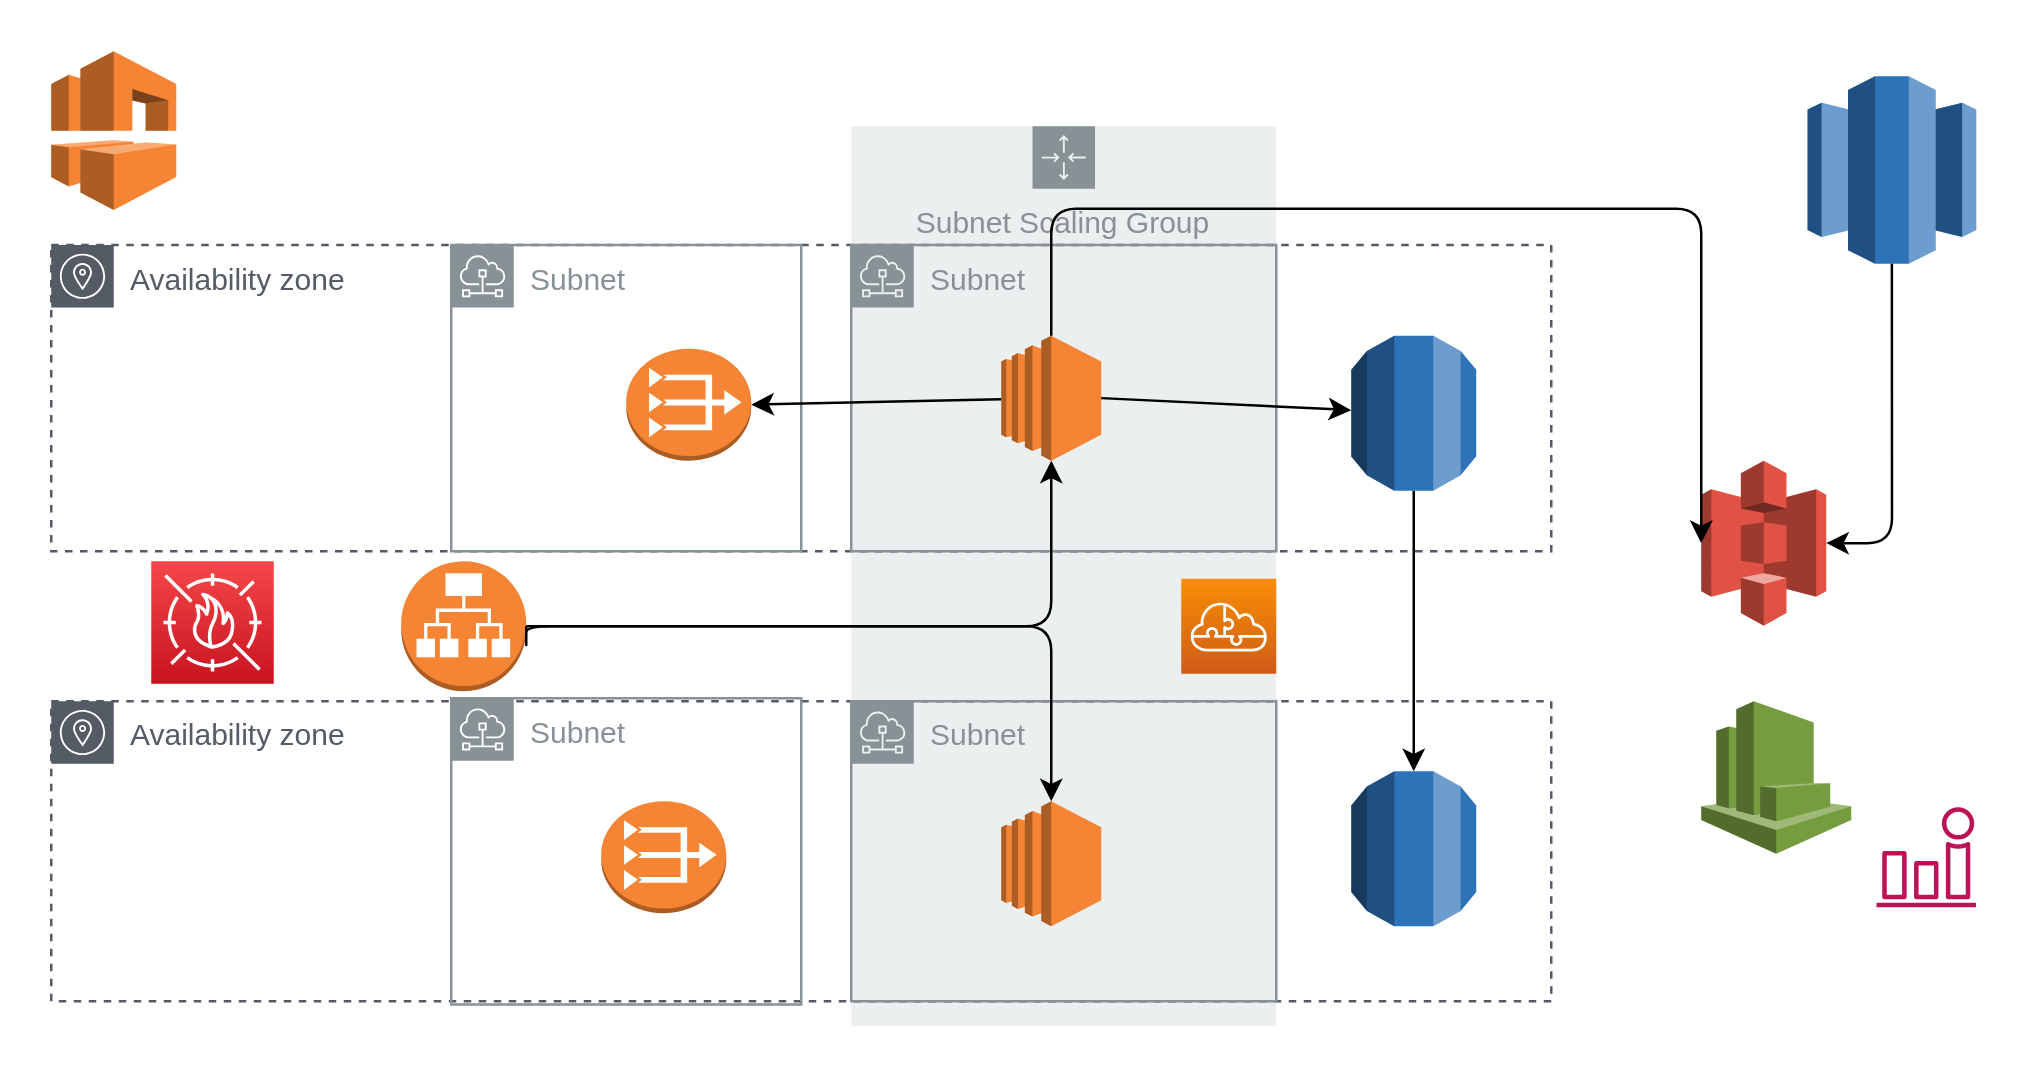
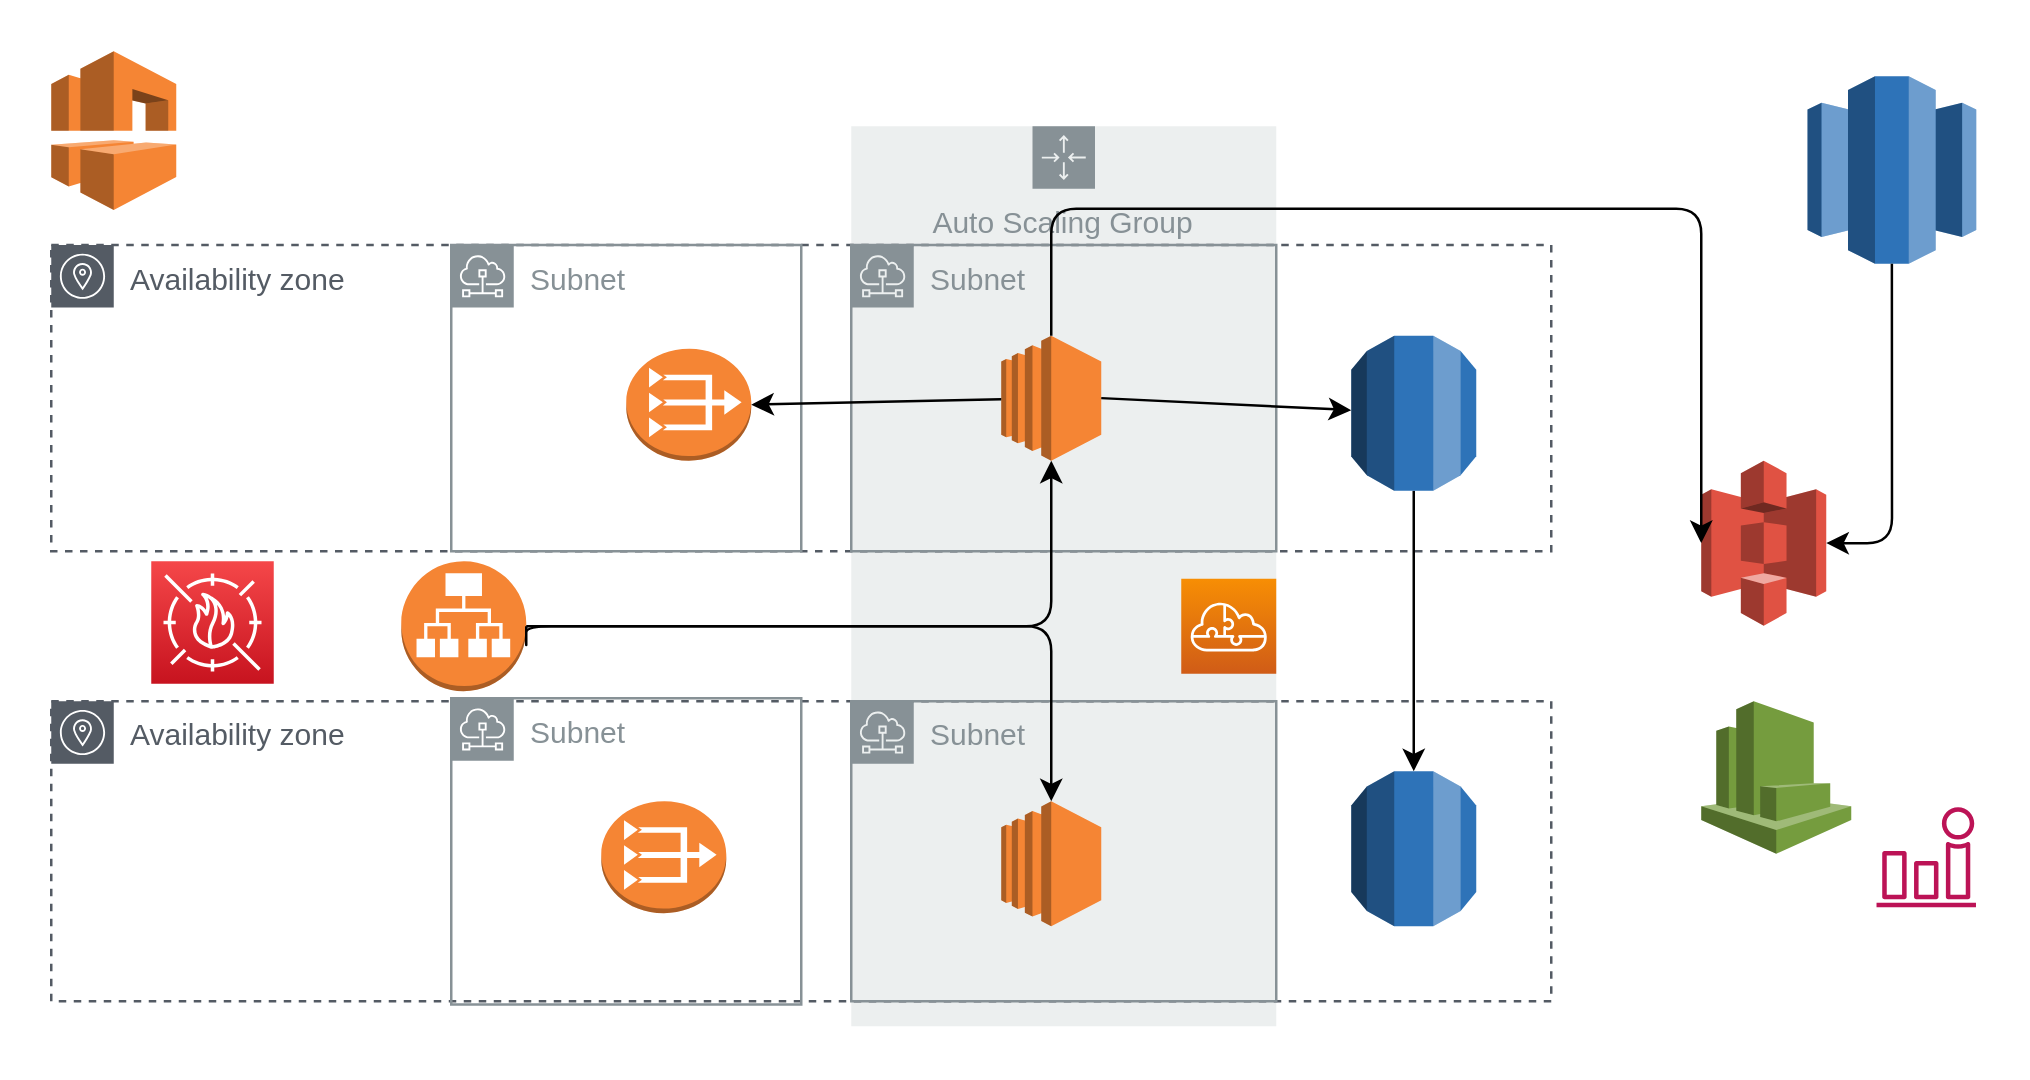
  <mxCell id="0" />
  <mxCell id="1" parent="0" />
- <mxCell id="2" value="Subnet Scaling Group" style="outlineConnect=0;gradientColor=none;html=1;whiteSpace=wrap;fontSize=12;fontStyle=0;shape=mxgraph.aws4.groupCenter;grIcon=mxgraph.aws4.group_auto_scaling_group;grStroke=0;strokeColor=#879196;fillColor=#ECEFEF;verticalAlign=top;align=center;fontColor=#879196;dashed=0;spacingTop=25;" vertex="1" parent="1"><mxGeometry x="340" y="50" width="170" height="360" as="geometry" /></mxCell>
+ <mxCell id="2" value="Auto Scaling Group" style="outlineConnect=0;gradientColor=none;html=1;whiteSpace=wrap;fontSize=12;fontStyle=0;shape=mxgraph.aws4.groupCenter;grIcon=mxgraph.aws4.group_auto_scaling_group;grStroke=0;strokeColor=#879196;fillColor=#ECEFEF;verticalAlign=top;align=center;fontColor=#879196;dashed=0;spacingTop=25;" vertex="1" parent="1"><mxGeometry x="340" y="50" width="170" height="360" as="geometry" /></mxCell>
  <mxCell id="3" value="Availability zone" style="outlineConnect=0;gradientColor=none;html=1;whiteSpace=wrap;fontSize=12;fontStyle=0;shape=mxgraph.aws4.group;grIcon=mxgraph.aws4.group_availability_zone;strokeColor=#545B64;fillColor=none;verticalAlign=top;align=left;spacingLeft=30;fontColor=#545B64;dashed=1;" vertex="1" parent="1"><mxGeometry x="20" y="280" width="600" height="120" as="geometry" /></mxCell>
  <mxCell id="4" value="Subnet" style="outlineConnect=0;gradientColor=none;html=1;whiteSpace=wrap;fontSize=12;fontStyle=0;shape=mxgraph.aws4.group;grIcon=mxgraph.aws4.group_subnet;strokeColor=#879196;fillColor=none;verticalAlign=top;align=left;spacingLeft=30;fontColor=#879196;dashed=0;" vertex="1" parent="1"><mxGeometry x="340" y="280" width="170" height="120" as="geometry" /></mxCell>
  <mxCell id="5" value="Availability zone" style="outlineConnect=0;gradientColor=none;html=1;whiteSpace=wrap;fontSize=12;fontStyle=0;shape=mxgraph.aws4.group;grIcon=mxgraph.aws4.group_availability_zone;strokeColor=#545B64;fillColor=none;verticalAlign=top;align=left;spacingLeft=30;fontColor=#545B64;dashed=1;" vertex="1" parent="1"><mxGeometry x="20" y="97.5" width="600" height="122.5" as="geometry" /></mxCell>
  <mxCell id="6" value="Subnet" style="outlineConnect=0;gradientColor=none;html=1;whiteSpace=wrap;fontSize=12;fontStyle=0;shape=mxgraph.aws4.group;grIcon=mxgraph.aws4.group_subnet;strokeColor=#879196;fillColor=none;verticalAlign=top;align=left;spacingLeft=30;fontColor=#879196;dashed=0;" vertex="1" parent="1"><mxGeometry x="340" y="97.5" width="170" height="122.5" as="geometry" /></mxCell>
  <mxCell id="7" value="" style="outlineConnect=0;dashed=0;verticalLabelPosition=bottom;verticalAlign=top;align=center;html=1;shape=mxgraph.aws3.ec2;fillColor=#F58534;gradientColor=none;" vertex="1" parent="1"><mxGeometry x="400" y="133.75" width="40" height="50" as="geometry" /></mxCell>
  <mxCell id="8" value="" style="outlineConnect=0;dashed=0;verticalLabelPosition=bottom;verticalAlign=top;align=center;html=1;shape=mxgraph.aws3.ec2;fillColor=#F58534;gradientColor=none;" vertex="1" parent="1"><mxGeometry x="400" y="320" width="40" height="50" as="geometry" /></mxCell>
  <mxCell id="9" value="" style="outlineConnect=0;dashed=0;verticalLabelPosition=bottom;verticalAlign=top;align=center;html=1;shape=mxgraph.aws3.application_load_balancer;fillColor=#F58534;gradientColor=none;" vertex="1" parent="1"><mxGeometry x="160" y="224" width="50" height="52" as="geometry" /></mxCell>
  <mxCell id="10" value="" style="edgeStyle=segmentEdgeStyle;endArrow=classic;html=1;exitX=1;exitY=0.5;exitDx=0;exitDy=0;exitPerimeter=0;" edge="1" parent="1" source="9" target="7"><mxGeometry width="50" height="50" relative="1" as="geometry"><mxPoint x="400" y="220" as="sourcePoint" /><mxPoint x="450" y="170" as="targetPoint" /><Array as="points"><mxPoint x="420" y="250" /></Array></mxGeometry></mxCell>
  <mxCell id="11" value="" style="edgeStyle=segmentEdgeStyle;endArrow=classic;html=1;entryX=0.5;entryY=0;entryDx=0;entryDy=0;entryPerimeter=0;" edge="1" parent="1" target="8"><mxGeometry width="50" height="50" relative="1" as="geometry"><mxPoint x="210" y="250" as="sourcePoint" /><mxPoint x="430" y="193.75" as="targetPoint" /><Array as="points"><mxPoint x="210" y="260" /><mxPoint x="210" y="250" /><mxPoint x="420" y="250" /></Array></mxGeometry></mxCell>
  <mxCell id="12" value="" style="outlineConnect=0;fontColor=#232F3E;gradientColor=#F78E04;gradientDirection=north;fillColor=#D05C17;strokeColor=#ffffff;dashed=0;verticalLabelPosition=bottom;verticalAlign=top;align=center;html=1;fontSize=12;fontStyle=0;aspect=fixed;shape=mxgraph.aws4.resourceIcon;resIcon=mxgraph.aws4.serverless_application_repository;" vertex="1" parent="1"><mxGeometry x="472" y="231" width="38" height="38" as="geometry" /></mxCell>
  <mxCell id="13" style="edgeStyle=orthogonalEdgeStyle;rounded=0;orthogonalLoop=1;jettySize=auto;html=1;exitX=0.5;exitY=1;exitDx=0;exitDy=0;exitPerimeter=0;entryX=0.5;entryY=0;entryDx=0;entryDy=0;entryPerimeter=0;" edge="1" parent="1" source="14" target="15"><mxGeometry relative="1" as="geometry" /></mxCell>
  <mxCell id="14" value="" style="outlineConnect=0;dashed=0;verticalLabelPosition=bottom;verticalAlign=top;align=center;html=1;shape=mxgraph.aws3.rds;fillColor=#2E73B8;gradientColor=none;" vertex="1" parent="1"><mxGeometry x="540" y="133.75" width="50" height="62" as="geometry" /></mxCell>
  <mxCell id="15" value="" style="outlineConnect=0;dashed=0;verticalLabelPosition=bottom;verticalAlign=top;align=center;html=1;shape=mxgraph.aws3.rds;fillColor=#2E73B8;gradientColor=none;" vertex="1" parent="1"><mxGeometry x="540" y="308" width="50" height="62" as="geometry" /></mxCell>
  <mxCell id="16" value="" style="endArrow=classic;html=1;exitX=1;exitY=0.5;exitDx=0;exitDy=0;exitPerimeter=0;" edge="1" parent="1" source="7" target="14"><mxGeometry width="50" height="50" relative="1" as="geometry"><mxPoint x="400" y="220" as="sourcePoint" /><mxPoint x="450" y="170" as="targetPoint" /></mxGeometry></mxCell>
  <mxCell id="17" value="Subnet" style="outlineConnect=0;gradientColor=none;html=1;whiteSpace=wrap;fontSize=12;fontStyle=0;shape=mxgraph.aws4.group;grIcon=mxgraph.aws4.group_subnet;strokeColor=#879196;fillColor=none;verticalAlign=top;align=left;spacingLeft=30;fontColor=#879196;dashed=0;" vertex="1" parent="1"><mxGeometry x="180" y="97.5" width="140" height="122.5" as="geometry" /></mxCell>
  <mxCell id="18" value="" style="outlineConnect=0;dashed=0;verticalLabelPosition=bottom;verticalAlign=top;align=center;html=1;shape=mxgraph.aws3.vpc_nat_gateway;fillColor=#F58534;gradientColor=none;" vertex="1" parent="1"><mxGeometry x="250" y="139" width="50" height="44.75" as="geometry" /></mxCell>
  <mxCell id="19" value="" style="endArrow=classic;html=1;entryX=1;entryY=0.5;entryDx=0;entryDy=0;entryPerimeter=0;" edge="1" parent="1" source="7" target="18"><mxGeometry width="50" height="50" relative="1" as="geometry"><mxPoint x="400" y="220" as="sourcePoint" /><mxPoint x="450" y="170" as="targetPoint" /></mxGeometry></mxCell>
  <mxCell id="20" value="Subnet" style="outlineConnect=0;gradientColor=none;html=1;whiteSpace=wrap;fontSize=12;fontStyle=0;shape=mxgraph.aws4.group;grIcon=mxgraph.aws4.group_subnet;strokeColor=#879196;fillColor=none;verticalAlign=top;align=left;spacingLeft=30;fontColor=#879196;dashed=0;" vertex="1" parent="1"><mxGeometry x="180" y="278.75" width="140" height="122.5" as="geometry" /></mxCell>
  <mxCell id="21" value="" style="outlineConnect=0;dashed=0;verticalLabelPosition=bottom;verticalAlign=top;align=center;html=1;shape=mxgraph.aws3.vpc_nat_gateway;fillColor=#F58534;gradientColor=none;" vertex="1" parent="1"><mxGeometry x="240" y="320" width="50" height="44.75" as="geometry" /></mxCell>
  <mxCell id="22" value="" style="outlineConnect=0;dashed=0;verticalLabelPosition=bottom;verticalAlign=top;align=center;html=1;shape=mxgraph.aws3.s3;fillColor=#E05243;gradientColor=none;" vertex="1" parent="1"><mxGeometry x="680" y="183.75" width="50" height="66" as="geometry" /></mxCell>
  <mxCell id="23" value="" style="edgeStyle=segmentEdgeStyle;endArrow=classic;html=1;entryX=0;entryY=0.5;entryDx=0;entryDy=0;entryPerimeter=0;" edge="1" parent="1" source="7" target="22"><mxGeometry width="50" height="50" relative="1" as="geometry"><mxPoint x="400" y="220" as="sourcePoint" /><mxPoint x="450" y="170" as="targetPoint" /><Array as="points"><mxPoint x="420" y="83" /></Array></mxGeometry></mxCell>
  <mxCell id="24" value="" style="outlineConnect=0;dashed=0;verticalLabelPosition=bottom;verticalAlign=top;align=center;html=1;shape=mxgraph.aws3.cloudwatch;fillColor=#759C3E;gradientColor=none;" vertex="1" parent="1"><mxGeometry x="680" y="280" width="60" height="61" as="geometry" /></mxCell>
  <mxCell id="25" value="" style="outlineConnect=0;fontColor=#232F3E;gradientColor=none;fillColor=#BC1356;strokeColor=none;dashed=0;verticalLabelPosition=bottom;verticalAlign=top;align=center;html=1;fontSize=12;fontStyle=0;aspect=fixed;pointerEvents=1;shape=mxgraph.aws4.alarm;" vertex="1" parent="1"><mxGeometry x="750" y="322.38" width="40" height="40" as="geometry" /></mxCell>
  <mxCell id="26" value="" style="outlineConnect=0;fontColor=#232F3E;gradientColor=#F54749;gradientDirection=north;fillColor=#C7131F;strokeColor=#ffffff;dashed=0;verticalLabelPosition=bottom;verticalAlign=top;align=center;html=1;fontSize=12;fontStyle=0;aspect=fixed;shape=mxgraph.aws4.resourceIcon;resIcon=mxgraph.aws4.waf;" vertex="1" parent="1"><mxGeometry x="60" y="224" width="49" height="49" as="geometry" /></mxCell>
  <mxCell id="27" value="" style="outlineConnect=0;dashed=0;verticalLabelPosition=bottom;verticalAlign=top;align=center;html=1;shape=mxgraph.aws3.vpc;fillColor=#F58534;gradientColor=none;" vertex="1" parent="1"><mxGeometry x="20" width="50" height="63.5" as="geometry" y="20" /></mxCell>
  <mxCell id="28" value="" style="outlineConnect=0;dashed=0;verticalLabelPosition=bottom;verticalAlign=top;align=center;html=1;shape=mxgraph.aws3.redshift;fillColor=#2E73B8;gradientColor=none;" vertex="1" parent="1"><mxGeometry x="722.5" y="30" width="67.5" height="75" as="geometry" /></mxCell>
  <mxCell id="29" value="" style="edgeStyle=segmentEdgeStyle;endArrow=classic;html=1;entryX=1;entryY=0.5;entryDx=0;entryDy=0;entryPerimeter=0;exitX=0.5;exitY=1;exitDx=0;exitDy=0;exitPerimeter=0;" edge="1" parent="1" source="28" target="22"><mxGeometry width="50" height="50" relative="1" as="geometry"><mxPoint x="400" y="220" as="sourcePoint" /><mxPoint x="450" y="170" as="targetPoint" /><Array as="points"><mxPoint x="756" y="217" /></Array></mxGeometry></mxCell>
